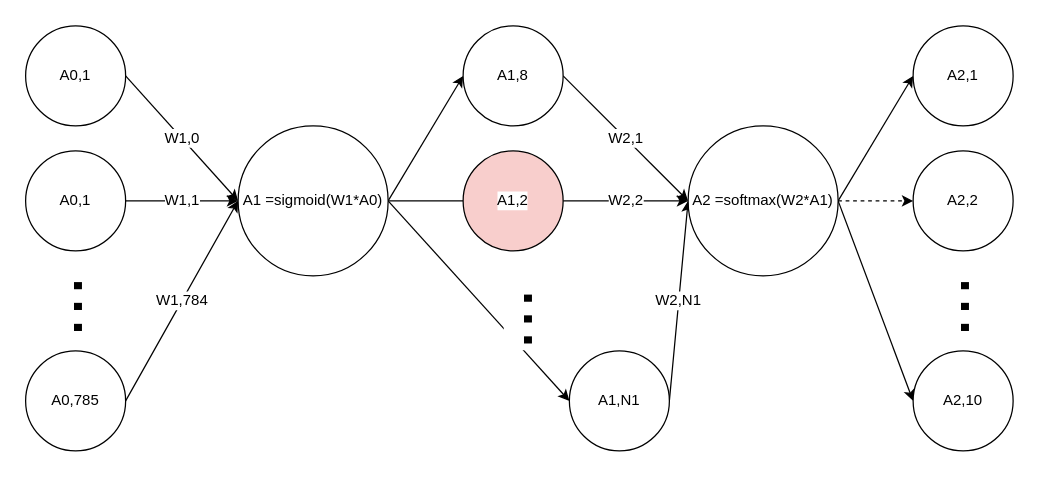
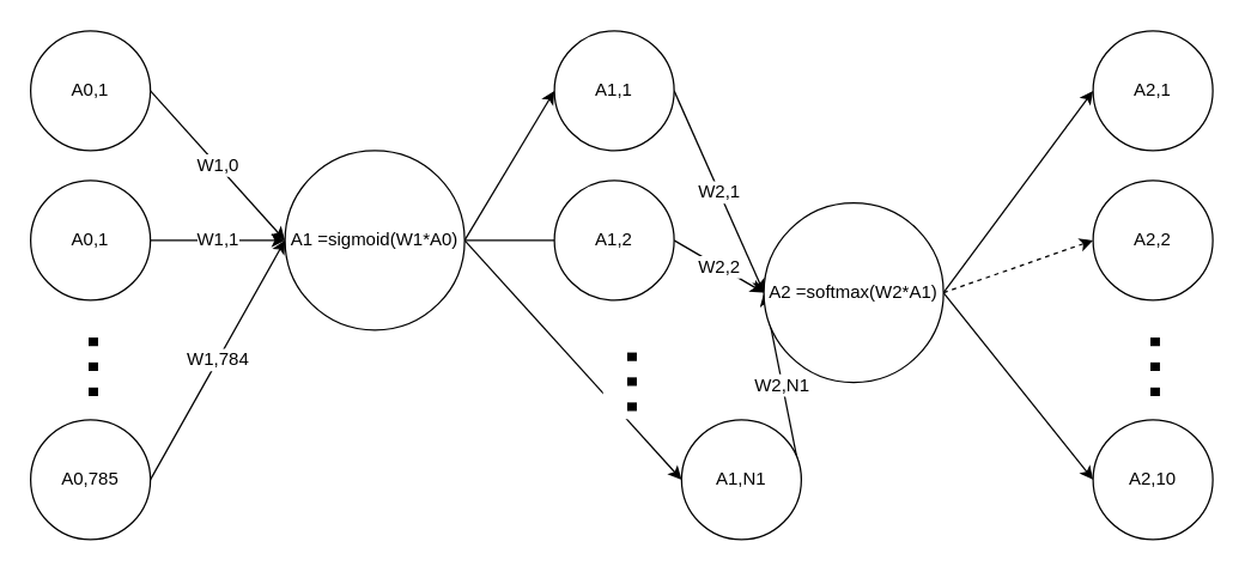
  <mxCell id="0" />
  <mxCell id="1" parent="0" />
  <mxCell id="2" value="W1,0" style="rounded=0;orthogonalLoop=1;jettySize=auto;html=1;exitX=1;exitY=0.5;exitDx=0;exitDy=0;entryX=0;entryY=0.5;entryDx=0;entryDy=0;fontSize=12;" edge="1" parent="1" source="3" target="12"><mxGeometry relative="1" as="geometry" /></mxCell>
  <mxCell id="3" value="A0,1" style="ellipse;whiteSpace=wrap;html=1;aspect=fixed;" vertex="1" parent="1"><mxGeometry x="20" y="20" width="80" height="80" as="geometry" /></mxCell>
  <mxCell id="4" value="W1,1" style="edgeStyle=none;rounded=0;orthogonalLoop=1;jettySize=auto;html=1;exitX=1;exitY=0.5;exitDx=0;exitDy=0;entryX=0;entryY=0.5;entryDx=0;entryDy=0;fontSize=12;" edge="1" parent="1" source="5" target="12"><mxGeometry relative="1" as="geometry" /></mxCell>
  <mxCell id="5" value="A0,1" style="ellipse;whiteSpace=wrap;html=1;aspect=fixed;" vertex="1" parent="1"><mxGeometry x="20" y="120" width="80" height="80" as="geometry" /></mxCell>
  <mxCell id="6" value="W1,784" style="edgeStyle=none;rounded=0;orthogonalLoop=1;jettySize=auto;html=1;exitX=1;exitY=0.5;exitDx=0;exitDy=0;entryX=0;entryY=0.5;entryDx=0;entryDy=0;fontSize=12;" edge="1" parent="1" source="7" target="12"><mxGeometry relative="1" as="geometry" /></mxCell>
  <mxCell id="7" value="A0,785" style="ellipse;whiteSpace=wrap;html=1;aspect=fixed;" vertex="1" parent="1"><mxGeometry x="20" y="280" width="80" height="80" as="geometry" /></mxCell>
  <mxCell id="8" value="..." style="text;html=1;strokeColor=none;fillColor=none;align=center;verticalAlign=middle;whiteSpace=wrap;rounded=0;labelBackgroundColor=#ffffff;fontSize=60;direction=west;rotation=90;spacing=0;" vertex="1" parent="1"><mxGeometry x="60" y="240" width="40" height="10" as="geometry" /></mxCell>
  <mxCell id="9" style="edgeStyle=none;rounded=0;orthogonalLoop=1;jettySize=auto;html=1;exitX=1;exitY=0.5;exitDx=0;exitDy=0;fontSize=12;endArrow=none;" edge="1" parent="1" source="12" target="16"><mxGeometry relative="1" as="geometry" /></mxCell>
  <mxCell id="10" style="edgeStyle=none;rounded=0;orthogonalLoop=1;jettySize=auto;html=1;exitX=1;exitY=0.5;exitDx=0;exitDy=0;entryX=0;entryY=0.5;entryDx=0;entryDy=0;fontSize=12;" edge="1" parent="1" source="12" target="14"><mxGeometry relative="1" as="geometry" /></mxCell>
  <mxCell id="11" style="edgeStyle=none;rounded=0;orthogonalLoop=1;jettySize=auto;html=1;exitX=1;exitY=0.5;exitDx=0;exitDy=0;entryX=0;entryY=0.5;entryDx=0;entryDy=0;fontSize=12;" edge="1" parent="1" source="12" target="18"><mxGeometry relative="1" as="geometry" /></mxCell>
  <mxCell id="12" value="A1 =sigmoid(W1*A0)" style="ellipse;whiteSpace=wrap;html=1;aspect=fixed;labelBackgroundColor=#ffffff;fontSize=12;" vertex="1" parent="1"><mxGeometry x="190" y="100" width="120" height="120" as="geometry" /></mxCell>
  <mxCell id="13" value="W2,1" style="edgeStyle=none;rounded=0;orthogonalLoop=1;jettySize=auto;html=1;exitX=1;exitY=0.5;exitDx=0;exitDy=0;entryX=0;entryY=0.5;entryDx=0;entryDy=0;fontSize=12;" edge="1" parent="1" source="14" target="23"><mxGeometry relative="1" as="geometry" /></mxCell>
- <mxCell id="14" value="A1,8" style="ellipse;whiteSpace=wrap;html=1;aspect=fixed;labelBackgroundColor=#ffffff;fontSize=12;" vertex="1" parent="1"><mxGeometry x="370" y="20" width="80" height="80" as="geometry" /></mxCell>
+ <mxCell id="14" value="A1,1" style="ellipse;whiteSpace=wrap;html=1;aspect=fixed;labelBackgroundColor=#ffffff;fontSize=12;" vertex="1" parent="1"><mxGeometry x="370" y="20" width="80" height="80" as="geometry" /></mxCell>
  <mxCell id="15" value="W2,2" style="edgeStyle=none;rounded=0;orthogonalLoop=1;jettySize=auto;html=1;exitX=1;exitY=0.5;exitDx=0;exitDy=0;entryX=0;entryY=0.5;entryDx=0;entryDy=0;fontSize=12;" edge="1" parent="1" source="16" target="23"><mxGeometry relative="1" as="geometry" /></mxCell>
- <mxCell id="16" value="A1,2" style="ellipse;whiteSpace=wrap;html=1;aspect=fixed;labelBackgroundColor=#ffffff;fontSize=12;fillColor=#f8cecc;" vertex="1" parent="1"><mxGeometry x="370" y="120" width="80" height="80" as="geometry" /></mxCell>
+ <mxCell id="16" value="A1,2" style="ellipse;whiteSpace=wrap;html=1;aspect=fixed;labelBackgroundColor=#ffffff;fontSize=12;" vertex="1" parent="1"><mxGeometry x="370" y="120" width="80" height="80" as="geometry" /></mxCell>
  <mxCell id="17" value="W2,N1" style="edgeStyle=none;rounded=0;orthogonalLoop=1;jettySize=auto;html=1;exitX=1;exitY=0.5;exitDx=0;exitDy=0;entryX=0;entryY=0.5;entryDx=0;entryDy=0;fontSize=12;" edge="1" parent="1" source="18" target="23"><mxGeometry relative="1" as="geometry" /></mxCell>
  <mxCell id="18" value="A1,N1" style="ellipse;whiteSpace=wrap;html=1;aspect=fixed;labelBackgroundColor=#ffffff;fontSize=12;" vertex="1" parent="1"><mxGeometry x="455" y="280" width="80" height="80" as="geometry" /></mxCell>
  <mxCell id="19" value="..." style="text;html=1;strokeColor=none;fillColor=none;align=center;verticalAlign=middle;whiteSpace=wrap;rounded=0;labelBackgroundColor=#ffffff;fontSize=60;direction=west;rotation=90;spacing=0;" vertex="1" parent="1"><mxGeometry x="770" y="240" width="40" height="10" as="geometry" /></mxCell>
  <mxCell id="20" style="edgeStyle=none;rounded=0;orthogonalLoop=1;jettySize=auto;html=1;exitX=1;exitY=0.5;exitDx=0;exitDy=0;entryX=0;entryY=0.5;entryDx=0;entryDy=0;fontSize=12;" edge="1" parent="1" source="23" target="24"><mxGeometry relative="1" as="geometry" /></mxCell>
  <mxCell id="21" style="edgeStyle=none;rounded=0;orthogonalLoop=1;jettySize=auto;html=1;exitX=1;exitY=0.5;exitDx=0;exitDy=0;entryX=0;entryY=0.5;entryDx=0;entryDy=0;fontSize=12;dashed=1;" edge="1" parent="1" source="23" target="25"><mxGeometry relative="1" as="geometry" /></mxCell>
  <mxCell id="22" style="edgeStyle=none;rounded=0;orthogonalLoop=1;jettySize=auto;html=1;exitX=1;exitY=0.5;exitDx=0;exitDy=0;entryX=0;entryY=0.5;entryDx=0;entryDy=0;fontSize=12;" edge="1" parent="1" source="23" target="26"><mxGeometry relative="1" as="geometry" /></mxCell>
- <mxCell id="23" value="A2 =softmax(W2*A1)" style="ellipse;whiteSpace=wrap;html=1;aspect=fixed;labelBackgroundColor=#ffffff;fontSize=12;" vertex="1" parent="1"><mxGeometry x="550" y="100" width="120" height="120" as="geometry" /></mxCell>
+ <mxCell id="23" value="A2 =softmax(W2*A1)" style="ellipse;whiteSpace=wrap;html=1;aspect=fixed;labelBackgroundColor=#ffffff;fontSize=12;" vertex="1" parent="1"><mxGeometry x="510" y="135" width="120" height="120" as="geometry" /></mxCell>
  <mxCell id="24" value="A2,1" style="ellipse;whiteSpace=wrap;html=1;aspect=fixed;labelBackgroundColor=#ffffff;fontSize=12;" vertex="1" parent="1"><mxGeometry x="730" y="20" width="80" height="80" as="geometry" /></mxCell>
  <mxCell id="25" value="A2,2" style="ellipse;whiteSpace=wrap;html=1;aspect=fixed;labelBackgroundColor=#ffffff;fontSize=12;" vertex="1" parent="1"><mxGeometry x="730" y="120" width="80" height="80" as="geometry" /></mxCell>
  <mxCell id="26" value="A2,10" style="ellipse;whiteSpace=wrap;html=1;aspect=fixed;labelBackgroundColor=#ffffff;fontSize=12;" vertex="1" parent="1"><mxGeometry x="730" y="280" width="80" height="80" as="geometry" /></mxCell>
  <mxCell id="27" value="..." style="text;html=1;strokeColor=none;fillColor=none;align=center;verticalAlign=middle;whiteSpace=wrap;rounded=0;labelBackgroundColor=#ffffff;fontSize=60;direction=west;rotation=90;spacing=0;" vertex="1" parent="1"><mxGeometry x="420" y="250" width="40" height="10" as="geometry" /></mxCell>
